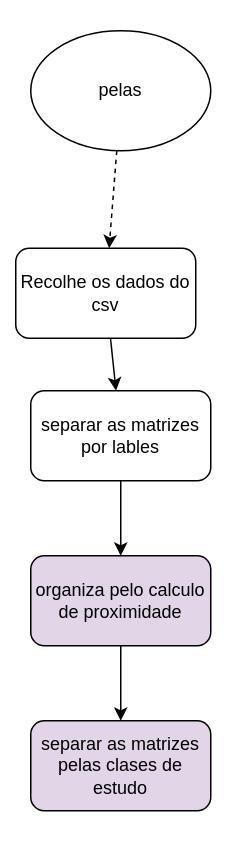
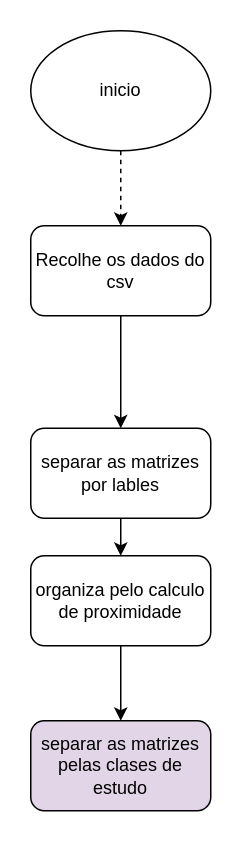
  <mxCell id="0" />
  <mxCell id="1" parent="0" />
  <mxCell id="2" value="" style="edgeStyle=none;html=1;dashed=1;" edge="1" parent="1" source="3" target="5"><mxGeometry relative="1" as="geometry" /></mxCell>
- <mxCell id="3" value="pelas" style="ellipse;whiteSpace=wrap;html=1;" vertex="1" parent="1"><mxGeometry x="20" y="20" width="120" height="80" as="geometry" /></mxCell>
+ <mxCell id="3" value="inicio" style="ellipse;whiteSpace=wrap;html=1;" vertex="1" parent="1"><mxGeometry x="20" y="20" width="120" height="80" as="geometry" /></mxCell>
  <mxCell id="4" value="" style="edgeStyle=none;html=1;" edge="1" parent="1" source="5" target="7"><mxGeometry relative="1" as="geometry" /></mxCell>
- <mxCell id="5" value="Recolhe os dados do csv" style="rounded=1;whiteSpace=wrap;html=1;" vertex="1" parent="1"><mxGeometry x="10" y="165" width="120" height="60" as="geometry" /></mxCell>
+ <mxCell id="5" value="Recolhe os dados do csv" style="rounded=1;whiteSpace=wrap;html=1;" vertex="1" parent="1"><mxGeometry x="20" y="150" width="120" height="60" as="geometry" /></mxCell>
  <mxCell id="6" value="" style="edgeStyle=none;html=1;" edge="1" parent="1" source="7" target="9"><mxGeometry relative="1" as="geometry" /></mxCell>
- <mxCell id="7" value="separar as matrizes por lables" style="rounded=1;whiteSpace=wrap;html=1;" vertex="1" parent="1"><mxGeometry x="20" y="260" width="120" height="60" as="geometry" /></mxCell>
+ <mxCell id="7" value="separar as matrizes por lables" style="rounded=1;whiteSpace=wrap;html=1;" vertex="1" parent="1"><mxGeometry x="20" y="285" width="120" height="60" as="geometry" /></mxCell>
  <mxCell id="8" value="" style="edgeStyle=none;html=1;" edge="1" parent="1" source="9" target="10"><mxGeometry relative="1" as="geometry" /></mxCell>
- <mxCell id="9" value="organiza pelo calculo de proximidade" style="rounded=1;whiteSpace=wrap;html=1;fillColor=#e1d5e7;" vertex="1" parent="1"><mxGeometry x="20" y="370" width="120" height="60" as="geometry" /></mxCell>
+ <mxCell id="9" value="organiza pelo calculo de proximidade" style="rounded=1;whiteSpace=wrap;html=1;" vertex="1" parent="1"><mxGeometry x="20" y="370" width="120" height="60" as="geometry" /></mxCell>
  <mxCell id="10" value="separar as matrizes pelas clases de estudo" style="rounded=1;whiteSpace=wrap;html=1;fillColor=#e1d5e7;" vertex="1" parent="1"><mxGeometry x="20" y="480" width="120" height="60" as="geometry" /></mxCell>
